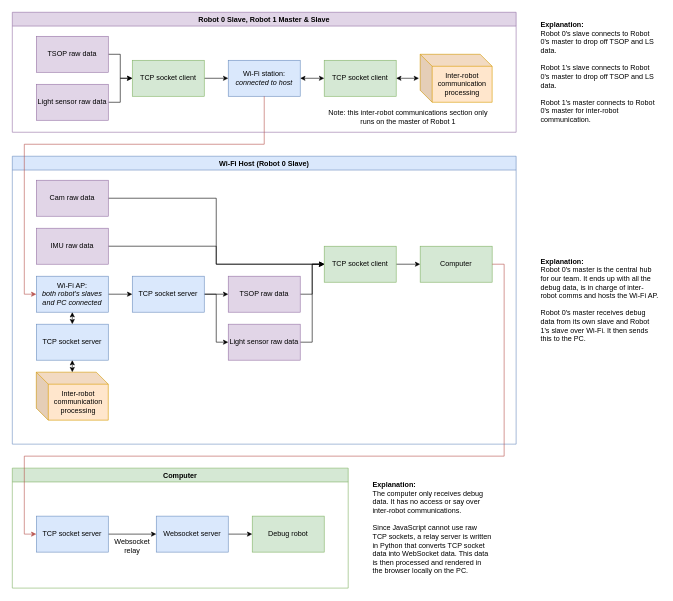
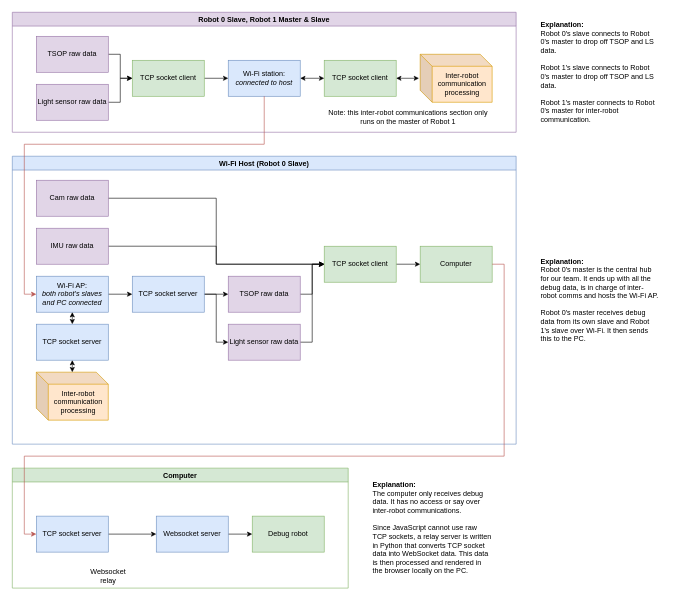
  <mxCell id="0" />
  <mxCell id="1" parent="0" />
  <mxCell id="2" value="Robot 0 Slave, Robot 1 Master &amp; Slave" style="swimlane;fillColor=#e1d5e7;strokeColor=#9673a6;" parent="1" vertex="1"><mxGeometry x="20" y="20" width="840" height="200" as="geometry"><mxRectangle x="40" y="40" width="60" height="23" as="alternateBounds" /></mxGeometry></mxCell>
  <mxCell id="3" style="edgeStyle=orthogonalEdgeStyle;rounded=0;orthogonalLoop=1;jettySize=auto;html=1;exitX=1;exitY=0.5;exitDx=0;exitDy=0;" parent="2" source="4" target="8" edge="1"><mxGeometry relative="1" as="geometry" /></mxCell>
  <mxCell id="4" value="TSOP raw data" style="rounded=0;whiteSpace=wrap;html=1;fillColor=#e1d5e7;strokeColor=#9673a6;" parent="2" vertex="1"><mxGeometry x="40" y="40" width="120" height="60" as="geometry" /></mxCell>
  <mxCell id="5" style="edgeStyle=orthogonalEdgeStyle;rounded=0;orthogonalLoop=1;jettySize=auto;html=1;exitX=1;exitY=0.5;exitDx=0;exitDy=0;entryX=0;entryY=0.5;entryDx=0;entryDy=0;" parent="2" source="6" target="8" edge="1"><mxGeometry relative="1" as="geometry" /></mxCell>
  <mxCell id="6" value="Light sensor raw data" style="rounded=0;whiteSpace=wrap;html=1;fillColor=#e1d5e7;strokeColor=#9673a6;" parent="2" vertex="1"><mxGeometry x="40" y="120" width="120" height="60" as="geometry" /></mxCell>
  <mxCell id="7" value="" style="edgeStyle=orthogonalEdgeStyle;rounded=0;orthogonalLoop=1;jettySize=auto;html=1;" parent="2" source="8" target="9" edge="1"><mxGeometry relative="1" as="geometry" /></mxCell>
  <mxCell id="8" value="TCP socket client" style="rounded=0;whiteSpace=wrap;html=1;fillColor=#d5e8d4;strokeColor=#82b366;" parent="2" vertex="1"><mxGeometry x="200" y="80" width="120" height="60" as="geometry" /></mxCell>
  <mxCell id="9" value="Wi-Fi station: &lt;i&gt;connected to host&lt;/i&gt;" style="rounded=0;whiteSpace=wrap;html=1;fillColor=#dae8fc;strokeColor=#6c8ebf;" parent="2" vertex="1"><mxGeometry x="360" y="80" width="120" height="60" as="geometry" /></mxCell>
  <mxCell id="10" value="TCP socket client" style="rounded=0;whiteSpace=wrap;html=1;fillColor=#d5e8d4;strokeColor=#82b366;" parent="2" vertex="1"><mxGeometry x="520" y="80" width="120" height="60" as="geometry" /></mxCell>
  <mxCell id="11" value="" style="endArrow=classic;startArrow=classic;html=1;entryX=0;entryY=0.5;entryDx=0;entryDy=0;exitX=1;exitY=0.5;exitDx=0;exitDy=0;" parent="2" source="9" target="10" edge="1"><mxGeometry width="50" height="50" relative="1" as="geometry"><mxPoint x="470" y="200" as="sourcePoint" /><mxPoint x="520" y="150" as="targetPoint" /></mxGeometry></mxCell>
  <mxCell id="12" value="Note: this inter-robot communications section only runs on the master of Robot 1" style="text;html=1;strokeColor=none;fillColor=none;align=center;verticalAlign=middle;whiteSpace=wrap;rounded=0;" parent="2" vertex="1"><mxGeometry x="520" y="160" width="280" height="30" as="geometry" /></mxCell>
  <mxCell id="13" value="Wi-Fi Host (Robot 0 Slave)" style="swimlane;fillColor=#dae8fc;strokeColor=#6c8ebf;" parent="1" vertex="1"><mxGeometry x="20" y="260" width="840" height="480" as="geometry"><mxRectangle x="40" y="280" width="60" height="23" as="alternateBounds" /></mxGeometry></mxCell>
  <mxCell id="14" style="edgeStyle=orthogonalEdgeStyle;rounded=0;orthogonalLoop=1;jettySize=auto;html=1;exitX=1;exitY=0.5;exitDx=0;exitDy=0;entryX=0;entryY=0.5;entryDx=0;entryDy=0;" parent="13" source="15" target="28" edge="1"><mxGeometry relative="1" as="geometry" /></mxCell>
  <mxCell id="15" value="Cam raw data" style="rounded=0;whiteSpace=wrap;html=1;fillColor=#e1d5e7;strokeColor=#9673a6;" parent="13" vertex="1"><mxGeometry x="40" y="40" width="120" height="60" as="geometry" /></mxCell>
  <mxCell id="16" style="edgeStyle=orthogonalEdgeStyle;rounded=0;orthogonalLoop=1;jettySize=auto;html=1;exitX=1;exitY=0.5;exitDx=0;exitDy=0;entryX=0;entryY=0.5;entryDx=0;entryDy=0;" parent="13" source="17" target="28" edge="1"><mxGeometry relative="1" as="geometry" /></mxCell>
  <mxCell id="17" value="IMU raw data" style="rounded=0;whiteSpace=wrap;html=1;fillColor=#e1d5e7;strokeColor=#9673a6;" parent="13" vertex="1"><mxGeometry x="40" y="120" width="120" height="60" as="geometry" /></mxCell>
  <mxCell id="18" value="" style="edgeStyle=orthogonalEdgeStyle;rounded=0;orthogonalLoop=1;jettySize=auto;html=1;" parent="13" source="19" target="22" edge="1"><mxGeometry relative="1" as="geometry" /></mxCell>
  <mxCell id="19" value="Wi-Fi AP: &lt;br&gt;&lt;i&gt;both robot's slaves and PC connected&lt;/i&gt;&lt;br&gt;" style="rounded=0;whiteSpace=wrap;html=1;fillColor=#dae8fc;strokeColor=#6c8ebf;" parent="13" vertex="1"><mxGeometry x="40" y="200" width="120" height="60" as="geometry" /></mxCell>
  <mxCell id="20" style="edgeStyle=orthogonalEdgeStyle;rounded=0;orthogonalLoop=1;jettySize=auto;html=1;exitX=1;exitY=0.5;exitDx=0;exitDy=0;entryX=0;entryY=0.5;entryDx=0;entryDy=0;" parent="13" source="22" target="26" edge="1"><mxGeometry relative="1" as="geometry" /></mxCell>
  <mxCell id="21" value="" style="edgeStyle=orthogonalEdgeStyle;rounded=0;orthogonalLoop=1;jettySize=auto;html=1;" parent="13" source="22" target="24" edge="1"><mxGeometry relative="1" as="geometry" /></mxCell>
  <mxCell id="22" value="TCP socket server" style="rounded=0;whiteSpace=wrap;html=1;fillColor=#dae8fc;strokeColor=#6c8ebf;" parent="13" vertex="1"><mxGeometry x="200" y="200" width="120" height="60" as="geometry" /></mxCell>
  <mxCell id="23" style="edgeStyle=orthogonalEdgeStyle;rounded=0;orthogonalLoop=1;jettySize=auto;html=1;exitX=1;exitY=0.5;exitDx=0;exitDy=0;entryX=0;entryY=0.5;entryDx=0;entryDy=0;" parent="13" source="24" target="28" edge="1"><mxGeometry relative="1" as="geometry" /></mxCell>
  <mxCell id="24" value="TSOP raw data" style="rounded=0;whiteSpace=wrap;html=1;fillColor=#e1d5e7;strokeColor=#9673a6;" parent="13" vertex="1"><mxGeometry x="360" y="200" width="120" height="60" as="geometry" /></mxCell>
  <mxCell id="25" style="edgeStyle=orthogonalEdgeStyle;rounded=0;orthogonalLoop=1;jettySize=auto;html=1;exitX=1;exitY=0.5;exitDx=0;exitDy=0;entryX=0;entryY=0.5;entryDx=0;entryDy=0;" parent="13" source="26" target="28" edge="1"><mxGeometry relative="1" as="geometry" /></mxCell>
  <mxCell id="26" value="Light sensor raw data" style="rounded=0;whiteSpace=wrap;html=1;fillColor=#e1d5e7;strokeColor=#9673a6;" parent="13" vertex="1"><mxGeometry x="360" y="280" width="120" height="60" as="geometry" /></mxCell>
  <mxCell id="27" value="" style="edgeStyle=orthogonalEdgeStyle;rounded=0;orthogonalLoop=1;jettySize=auto;html=1;" parent="13" source="28" target="29" edge="1"><mxGeometry relative="1" as="geometry" /></mxCell>
  <mxCell id="28" value="TCP socket client" style="rounded=0;whiteSpace=wrap;html=1;fillColor=#d5e8d4;strokeColor=#82b366;" parent="13" vertex="1"><mxGeometry x="520" y="150" width="120" height="60" as="geometry" /></mxCell>
  <mxCell id="29" value="Computer" style="rounded=0;whiteSpace=wrap;html=1;fillColor=#d5e8d4;strokeColor=#82b366;" parent="13" vertex="1"><mxGeometry x="680" y="150" width="120" height="60" as="geometry" /></mxCell>
  <mxCell id="30" value="TCP socket server" style="rounded=0;whiteSpace=wrap;html=1;fillColor=#dae8fc;strokeColor=#6c8ebf;" parent="13" vertex="1"><mxGeometry x="40" y="280" width="120" height="60" as="geometry" /></mxCell>
  <mxCell id="31" value="Inter-robot communication processing" style="shape=cube;whiteSpace=wrap;html=1;boundedLbl=1;backgroundOutline=1;darkOpacity=0.05;darkOpacity2=0.1;fillColor=#ffe6cc;strokeColor=#d79b00;" parent="13" vertex="1"><mxGeometry x="40" y="360" width="120" height="80" as="geometry" /></mxCell>
  <mxCell id="32" value="" style="endArrow=classic;startArrow=classic;html=1;entryX=0.5;entryY=1;entryDx=0;entryDy=0;exitX=0.5;exitY=0;exitDx=0;exitDy=0;" parent="13" source="30" target="19" edge="1"><mxGeometry width="50" height="50" relative="1" as="geometry"><mxPoint y="790" as="sourcePoint" /><mxPoint x="50" y="740" as="targetPoint" /></mxGeometry></mxCell>
  <mxCell id="33" value="" style="endArrow=classic;startArrow=classic;html=1;entryX=0.5;entryY=1;entryDx=0;entryDy=0;exitX=0.5;exitY=0;exitDx=0;exitDy=0;exitPerimeter=0;" parent="13" source="31" target="30" edge="1"><mxGeometry width="50" height="50" relative="1" as="geometry"><mxPoint x="260" y="410" as="sourcePoint" /><mxPoint x="310" y="360" as="targetPoint" /></mxGeometry></mxCell>
  <mxCell id="34" value="Computer" style="swimlane;fillColor=#d5e8d4;strokeColor=#82b366;" parent="1" vertex="1"><mxGeometry x="20" y="780" width="560" height="200" as="geometry" /></mxCell>
  <mxCell id="35" value="" style="edgeStyle=orthogonalEdgeStyle;rounded=0;orthogonalLoop=1;jettySize=auto;html=1;" parent="34" source="36" target="38" edge="1"><mxGeometry relative="1" as="geometry" /></mxCell>
  <mxCell id="36" value="TCP socket server" style="rounded=0;whiteSpace=wrap;html=1;fillColor=#dae8fc;strokeColor=#6c8ebf;" parent="34" vertex="1"><mxGeometry x="40" y="80" width="120" height="60" as="geometry" /></mxCell>
  <mxCell id="37" value="" style="edgeStyle=orthogonalEdgeStyle;rounded=0;orthogonalLoop=1;jettySize=auto;html=1;" parent="34" source="38" target="39" edge="1"><mxGeometry relative="1" as="geometry" /></mxCell>
  <mxCell id="38" value="Websocket server" style="rounded=0;whiteSpace=wrap;html=1;fillColor=#dae8fc;strokeColor=#6c8ebf;" parent="34" vertex="1"><mxGeometry x="240" y="80" width="120" height="60" as="geometry" /></mxCell>
  <mxCell id="39" value="Debug robot" style="rounded=0;whiteSpace=wrap;html=1;fillColor=#d5e8d4;strokeColor=#82b366;" parent="34" vertex="1"><mxGeometry x="400" y="80" width="120" height="60" as="geometry" /></mxCell>
- <mxCell id="40" value="Websocket relay" style="text;html=1;strokeColor=none;fillColor=none;align=center;verticalAlign=middle;whiteSpace=wrap;rounded=0;" parent="34" vertex="1"><mxGeometry x="180" y="120" width="40" height="20" as="geometry" /></mxCell>
+ <mxCell id="40" value="Websocket relay" style="text;html=1;strokeColor=none;fillColor=none;align=center;verticalAlign=middle;whiteSpace=wrap;rounded=0;" parent="34" vertex="1"><mxGeometry x="140" y="170" width="40" height="20" as="geometry" /></mxCell>
  <mxCell id="41" style="edgeStyle=orthogonalEdgeStyle;rounded=0;orthogonalLoop=1;jettySize=auto;html=1;exitX=1;exitY=0.5;exitDx=0;exitDy=0;entryX=0;entryY=0.5;entryDx=0;entryDy=0;fillColor=#f8cecc;strokeColor=#b85450;" parent="1" source="29" target="36" edge="1"><mxGeometry relative="1" as="geometry"><Array as="points"><mxPoint x="840" y="440" /><mxPoint x="840" y="760" /><mxPoint x="40" y="760" /><mxPoint x="40" y="890" /></Array></mxGeometry></mxCell>
  <mxCell id="42" style="edgeStyle=orthogonalEdgeStyle;rounded=0;orthogonalLoop=1;jettySize=auto;html=1;exitX=0.5;exitY=1;exitDx=0;exitDy=0;entryX=0;entryY=0.5;entryDx=0;entryDy=0;fillColor=#f8cecc;strokeColor=#b85450;" parent="1" source="9" target="19" edge="1"><mxGeometry relative="1" as="geometry"><Array as="points"><mxPoint x="440" y="240" /><mxPoint x="40" y="240" /><mxPoint x="40" y="490" /></Array></mxGeometry></mxCell>
  <mxCell id="43" value="Inter-robot communication processing" style="shape=cube;whiteSpace=wrap;html=1;boundedLbl=1;backgroundOutline=1;darkOpacity=0.05;darkOpacity2=0.1;fillColor=#ffe6cc;strokeColor=#d79b00;" parent="1" vertex="1"><mxGeometry x="700" y="90" width="120" height="80" as="geometry" /></mxCell>
  <mxCell id="44" value="" style="endArrow=classic;startArrow=classic;html=1;exitX=1;exitY=0.5;exitDx=0;exitDy=0;" parent="1" source="10" edge="1"><mxGeometry width="50" height="50" relative="1" as="geometry"><mxPoint x="660" y="220" as="sourcePoint" /><mxPoint x="698" y="130" as="targetPoint" /></mxGeometry></mxCell>
  <mxCell id="45" value="&lt;div style=&quot;text-align: left&quot;&gt;&lt;span&gt;&lt;b&gt;Explanation:&lt;/b&gt;&lt;/span&gt;&lt;/div&gt;&lt;div style=&quot;text-align: left&quot;&gt;&lt;span&gt;Robot 0's slave connects to Robot 0's master to drop off TSOP and LS data.&lt;br&gt;&lt;br&gt;&lt;/span&gt;&lt;/div&gt;&lt;div style=&quot;text-align: left&quot;&gt;&lt;span&gt;Robot 1's slave connects to Robot 0's master to drop off TSOP and LS data.&lt;br&gt;&lt;br&gt;&lt;/span&gt;&lt;/div&gt;&lt;div style=&quot;text-align: left&quot;&gt;&lt;span&gt;Robot 1's master connects to Robot 0's master for inter-robot communication.&lt;/span&gt;&lt;/div&gt;" style="text;html=1;strokeColor=none;fillColor=none;align=center;verticalAlign=middle;whiteSpace=wrap;rounded=0;" parent="1" vertex="1"><mxGeometry x="900" y="20" width="200" height="200" as="geometry" /></mxCell>
  <mxCell id="46" value="&lt;div style=&quot;text-align: left&quot;&gt;&lt;span&gt;&lt;b&gt;Explanation:&lt;/b&gt;&lt;/span&gt;&lt;/div&gt;&lt;div style=&quot;text-align: left&quot;&gt;&lt;span&gt;Robot 0's master is the central hub for our team. It ends up with all the debug data, is in charge of inter-robot comms and hosts the Wi-Fi AP.&lt;br&gt;&lt;br&gt;Robot 0's master receives debug data from its own slave and Robot 1's slave over Wi-Fi. It then sends this to the PC.&lt;/span&gt;&lt;/div&gt;" style="text;html=1;strokeColor=none;fillColor=none;align=center;verticalAlign=middle;whiteSpace=wrap;rounded=0;" parent="1" vertex="1"><mxGeometry x="900" y="420" width="200" height="160" as="geometry" /></mxCell>
  <mxCell id="47" value="&lt;div style=&quot;text-align: left&quot;&gt;&lt;span&gt;&lt;b&gt;Explanation:&lt;/b&gt;&lt;/span&gt;&lt;/div&gt;&lt;div style=&quot;text-align: left&quot;&gt;The computer only receives debug data. It has no access or say over inter-robot communications.&lt;br&gt;&lt;br&gt;Since JavaScript cannot use raw TCP sockets, a relay server is written in Python that converts TCP socket data into WebSocket data. This data is then processed and rendered in the browser locally on the PC.&lt;/div&gt;" style="text;html=1;strokeColor=none;fillColor=none;align=center;verticalAlign=middle;whiteSpace=wrap;rounded=0;" parent="1" vertex="1"><mxGeometry x="620" y="800" width="200" height="160" as="geometry" /></mxCell>
